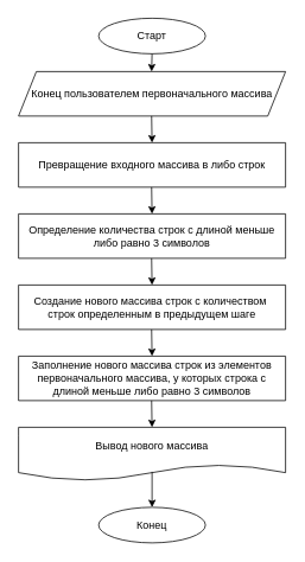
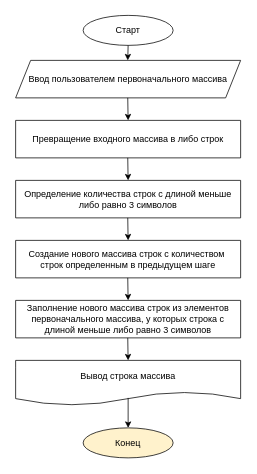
  <mxCell id="0" />
  <mxCell id="1" parent="0" />
  <mxCell id="2" value="Старт" style="ellipse;whiteSpace=wrap;html=1;" vertex="1" parent="1"><mxGeometry x="110" y="20" width="120" height="40" as="geometry" /></mxCell>
- <mxCell id="3" value="Конец пользователем первоначального массива" style="shape=parallelogram;perimeter=parallelogramPerimeter;whiteSpace=wrap;html=1;fixedSize=1;" vertex="1" parent="1"><mxGeometry x="20" y="80" width="300" height="50" as="geometry" /></mxCell>
+ <mxCell id="3" value="Ввод пользователем первоначального массива" style="shape=parallelogram;perimeter=parallelogramPerimeter;whiteSpace=wrap;html=1;fixedSize=1;" vertex="1" parent="1"><mxGeometry x="20" y="80" width="300" height="50" as="geometry" /></mxCell>
  <mxCell id="4" value="" style="endArrow=classic;html=1;rounded=0;" edge="1" parent="1"><mxGeometry width="50" height="50" relative="1" as="geometry"><mxPoint x="170" y="60" as="sourcePoint" /><mxPoint x="169.5" y="80" as="targetPoint" /></mxGeometry></mxCell>
  <mxCell id="5" value="" style="endArrow=classic;html=1;rounded=0;" edge="1" parent="1"><mxGeometry width="50" height="50" relative="1" as="geometry"><mxPoint x="169.5" y="130" as="sourcePoint" /><mxPoint x="170" y="160" as="targetPoint" /></mxGeometry></mxCell>
  <mxCell id="6" value="Превращение входного массива в либо строк" style="shape=parallelogram;perimeter=parallelogramPerimeter;whiteSpace=wrap;html=1;fixedSize=1;size=0;" vertex="1" parent="1"><mxGeometry x="20" y="160" width="300" height="50" as="geometry" /></mxCell>
  <mxCell id="7" value="Определение количества строк с длиной меньше либо равно 3 символов" style="shape=parallelogram;perimeter=parallelogramPerimeter;whiteSpace=wrap;html=1;fixedSize=1;size=0;" vertex="1" parent="1"><mxGeometry x="20" y="240" width="300" height="50" as="geometry" /></mxCell>
  <mxCell id="8" value="" style="endArrow=classic;html=1;rounded=0;" edge="1" parent="1"><mxGeometry width="50" height="50" relative="1" as="geometry"><mxPoint x="169.5" y="210" as="sourcePoint" /><mxPoint x="170" y="240" as="targetPoint" /></mxGeometry></mxCell>
  <mxCell id="9" value="" style="endArrow=classic;html=1;rounded=0;" edge="1" parent="1"><mxGeometry width="50" height="50" relative="1" as="geometry"><mxPoint x="169.5" y="290" as="sourcePoint" /><mxPoint x="170" y="320" as="targetPoint" /></mxGeometry></mxCell>
  <mxCell id="10" value="Создание нового массива строк с количеством&amp;nbsp; строк определенным в предыдущем шаге" style="shape=parallelogram;perimeter=parallelogramPerimeter;whiteSpace=wrap;html=1;fixedSize=1;size=0;" vertex="1" parent="1"><mxGeometry x="20" y="320" width="300" height="50" as="geometry" /></mxCell>
  <mxCell id="11" value="" style="endArrow=classic;html=1;rounded=0;" edge="1" parent="1"><mxGeometry width="50" height="50" relative="1" as="geometry"><mxPoint x="169.5" y="370" as="sourcePoint" /><mxPoint x="170" y="400" as="targetPoint" /></mxGeometry></mxCell>
- <mxCell id="12" value="Вывод нового массива" style="shape=document;whiteSpace=wrap;html=1;boundedLbl=1;" vertex="1" parent="1"><mxGeometry x="20" y="480" width="300" height="60" as="geometry" /></mxCell>
+ <mxCell id="12" value="Вывод строка массива" style="shape=document;whiteSpace=wrap;html=1;boundedLbl=1;" vertex="1" parent="1"><mxGeometry x="20" y="480" width="300" height="60" as="geometry" /></mxCell>
  <mxCell id="13" value="" style="endArrow=classic;html=1;rounded=0;" edge="1" parent="1"><mxGeometry width="50" height="50" relative="1" as="geometry"><mxPoint x="170" y="530" as="sourcePoint" /><mxPoint x="170" y="570" as="targetPoint" /></mxGeometry></mxCell>
- <mxCell id="14" value="Конец" style="ellipse;whiteSpace=wrap;html=1;" vertex="1" parent="1"><mxGeometry x="110" y="570" width="120" height="40" as="geometry" /></mxCell>
+ <mxCell id="14" value="Конец" style="ellipse;whiteSpace=wrap;html=1;fillColor=#fff2cc;" vertex="1" parent="1"><mxGeometry x="110" y="570" width="120" height="40" as="geometry" /></mxCell>
  <mxCell id="15" value="Заполнение нового массива строк из элементов первоначального массива, у которых строка с длиной меньше либо равно 3 символов" style="shape=parallelogram;perimeter=parallelogramPerimeter;whiteSpace=wrap;html=1;fixedSize=1;size=0;" vertex="1" parent="1"><mxGeometry x="20" y="400" width="300" height="50" as="geometry" /></mxCell>
  <mxCell id="16" value="" style="endArrow=classic;html=1;rounded=0;" edge="1" parent="1"><mxGeometry width="50" height="50" relative="1" as="geometry"><mxPoint x="169.5" y="450" as="sourcePoint" /><mxPoint x="170" y="480" as="targetPoint" /></mxGeometry></mxCell>
